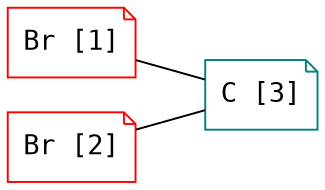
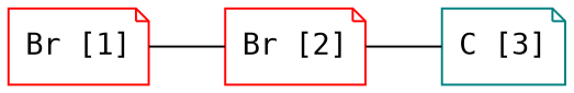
  graph {
    fontname="DejaVu Sans Mono"
    rankdir=LR
    node [color=red fontname="DejaVu Sans Mono" shape=note]
    edge [fontname="DejaVu Sans Mono"]
    n1 [color=teal label="C [3]"]
    n2 [label="Br [1]"]
    n3 [label="Br [2]"]
-   n2 -- n1
+   n2 -- n3
    n3 -- n1
  }
